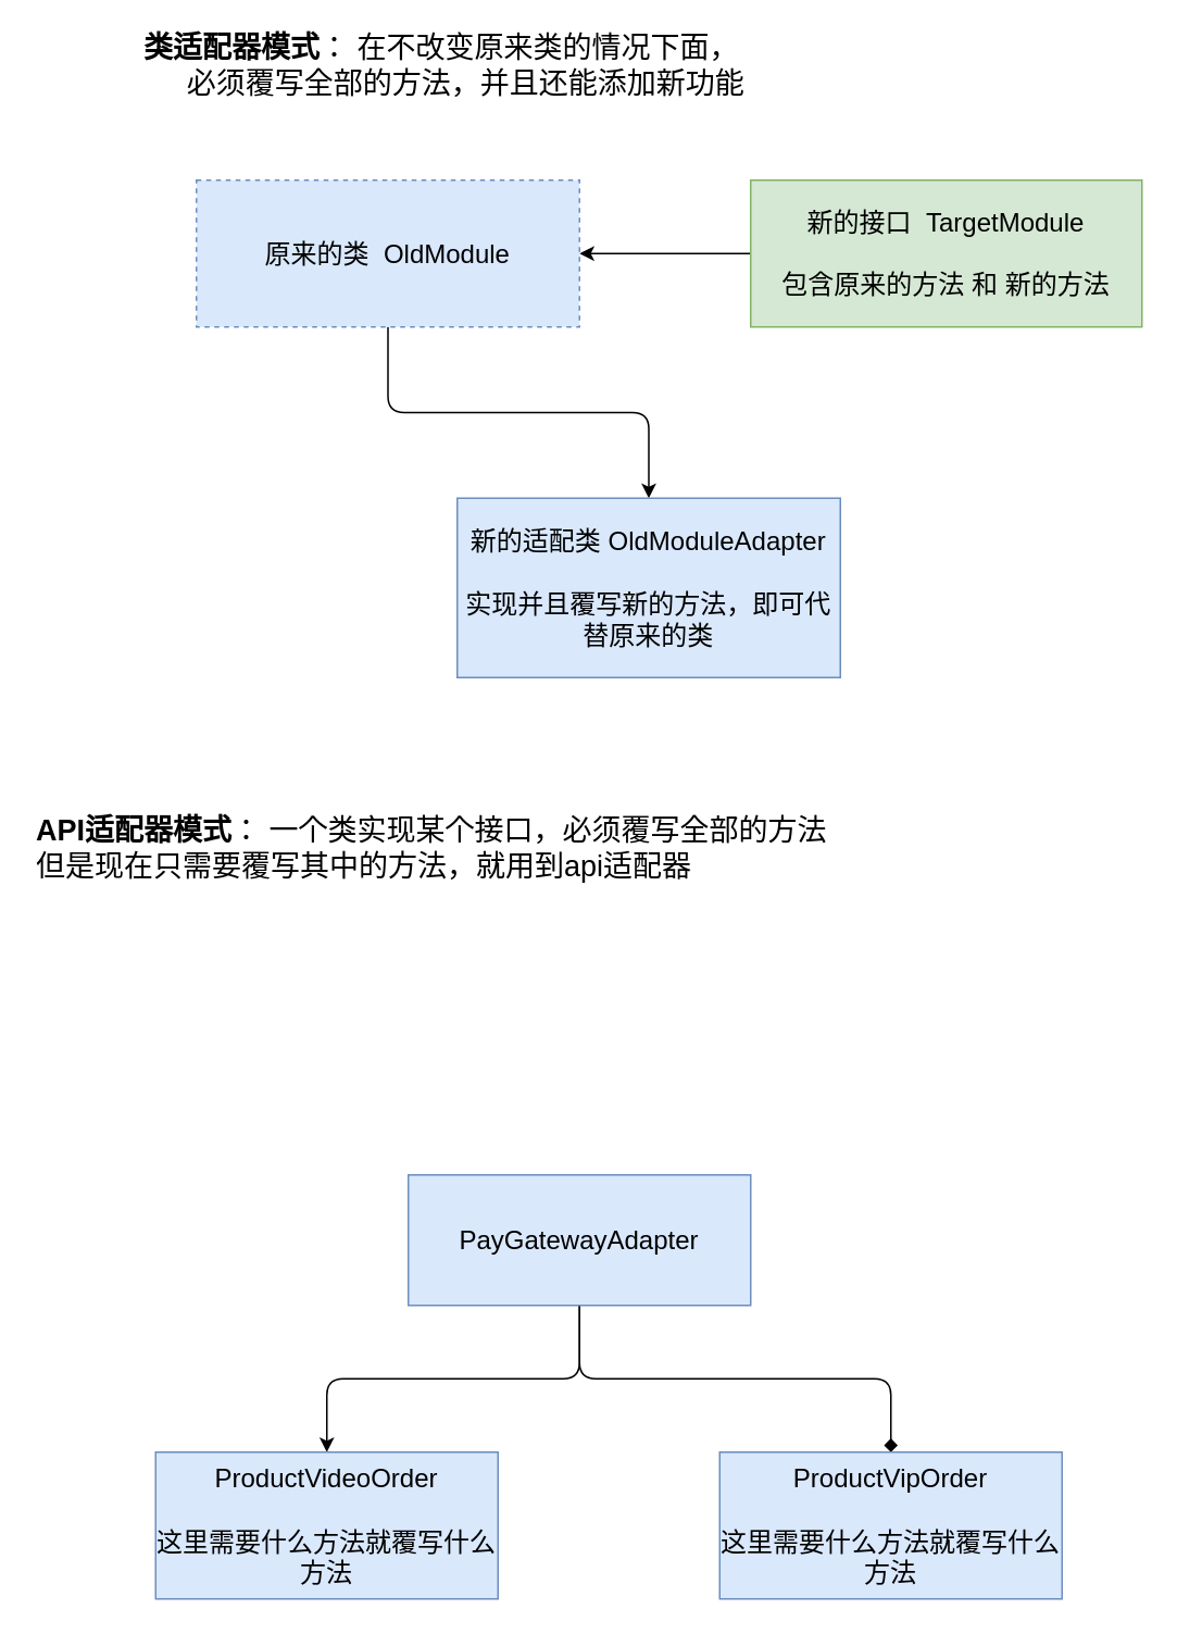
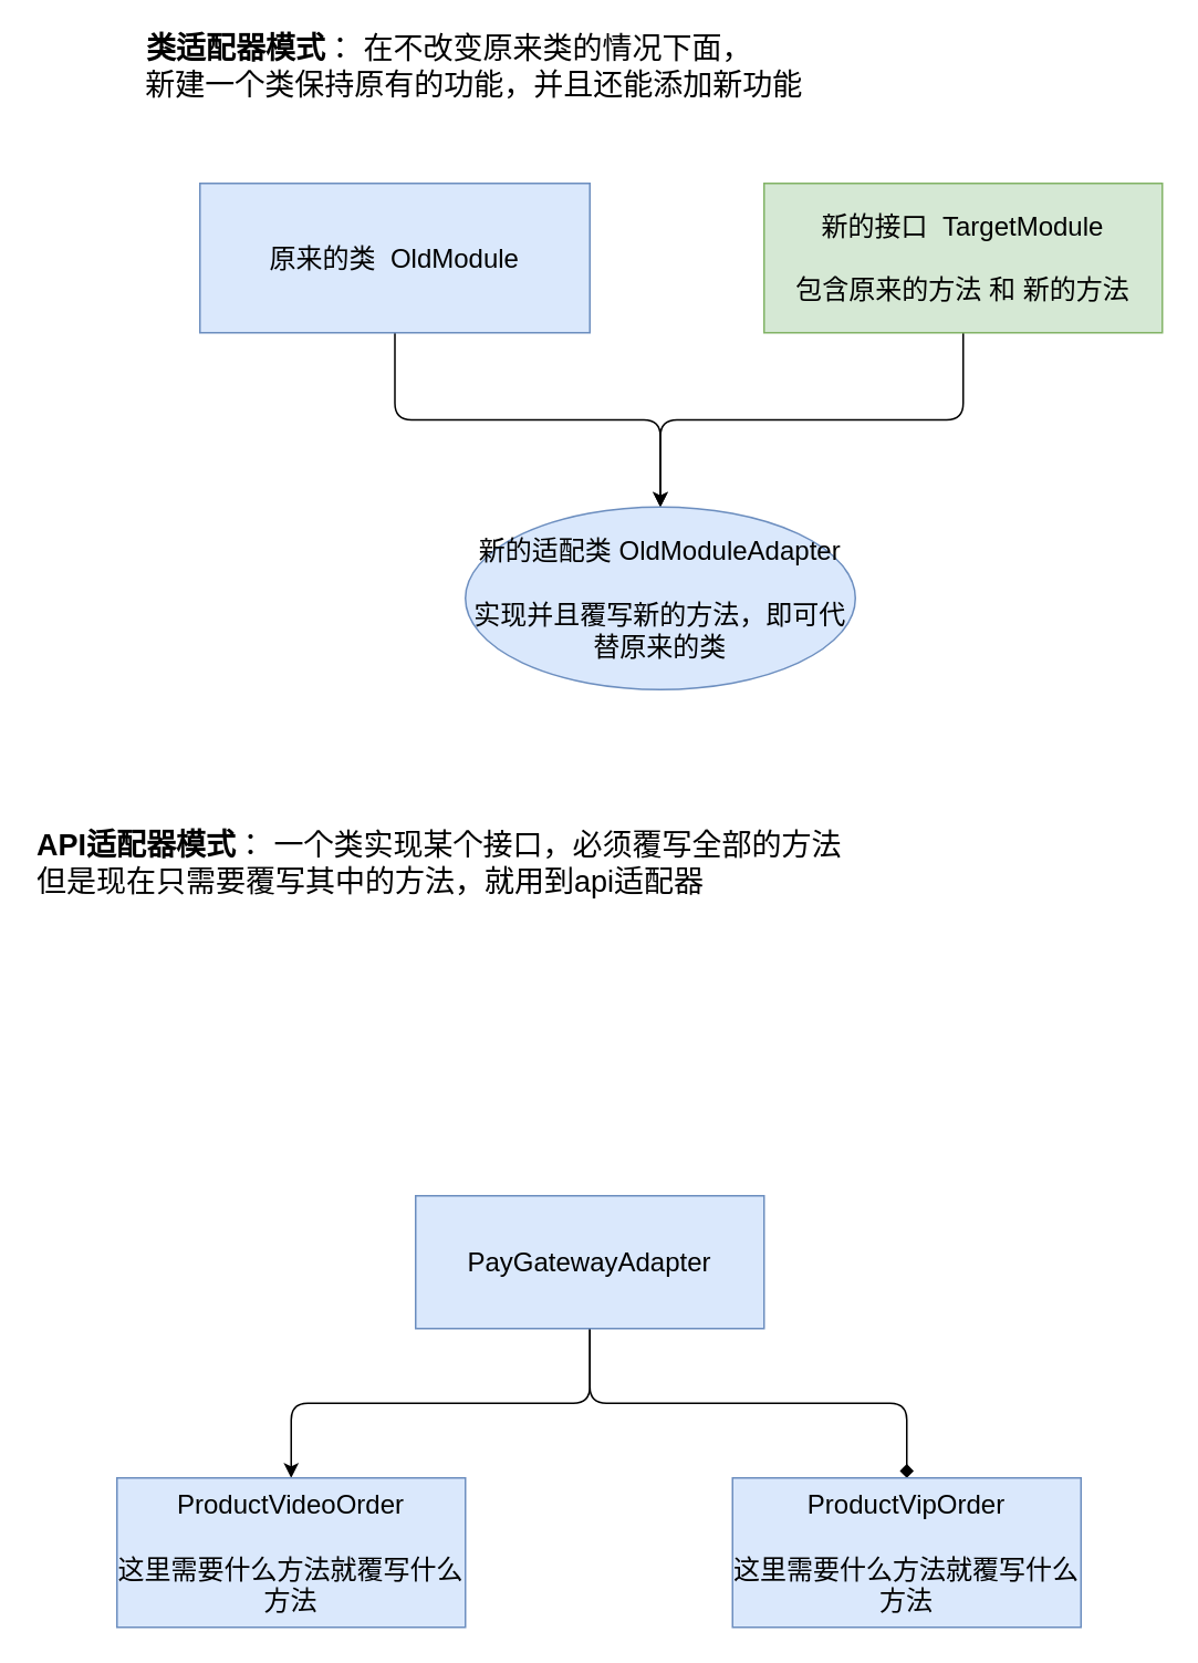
  <mxCell id="0" />
  <mxCell id="1" parent="0" />
- <mxCell id="2" value="&lt;span style=&quot;font-size: 18px&quot;&gt;&lt;b&gt;类适配器模式&lt;/b&gt;： 在不改变原来类的情况下面，&lt;br&gt;&amp;nbsp; &amp;nbsp; &amp;nbsp; &amp;nbsp; 必须覆写全部的方法，并且还能添加新功能&amp;nbsp;&amp;nbsp;&lt;/span&gt;" style="text;html=1;align=center;verticalAlign=middle;resizable=0;points=[];autosize=1;" vertex="1" parent="1"><mxGeometry x="40" y="20" width="460" height="40" as="geometry" /></mxCell>
- <mxCell id="3" style="edgeStyle=orthogonalEdgeStyle;rounded=1;orthogonalLoop=1;jettySize=auto;html=1;" edge="1" parent="1" source="4" target="6"><mxGeometry relative="1" as="geometry" /></mxCell>
+ <mxCell id="2" value="&lt;span style=&quot;font-size: 18px&quot;&gt;&lt;b&gt;类适配器模式&lt;/b&gt;： 在不改变原来类的情况下面，&lt;br&gt;&amp;nbsp; &amp;nbsp; &amp;nbsp; &amp;nbsp; 新建一个类保持原有的功能，并且还能添加新功能&amp;nbsp;&amp;nbsp;&lt;/span&gt;" style="text;html=1;align=center;verticalAlign=middle;resizable=0;points=[];autosize=1;" vertex="1" parent="1"><mxGeometry x="40" y="20" width="460" height="40" as="geometry" /></mxCell>
+ <mxCell id="3" style="edgeStyle=orthogonalEdgeStyle;rounded=1;orthogonalLoop=1;jettySize=auto;html=1;" edge="1" parent="1" source="4" target="7"><mxGeometry relative="1" as="geometry" /></mxCell>
  <mxCell id="4" value="&lt;font style=&quot;font-size: 16px&quot;&gt;新的接口&amp;nbsp; TargetModule&lt;br&gt;&lt;br&gt;包含原来的方法 和 新的方法&lt;br&gt;&lt;/font&gt;" style="rounded=0;whiteSpace=wrap;html=1;fillColor=#d5e8d4;strokeColor=#82b366;" vertex="1" parent="1"><mxGeometry x="460" y="110" width="240" height="90" as="geometry" /></mxCell>
  <mxCell id="5" style="edgeStyle=orthogonalEdgeStyle;rounded=1;orthogonalLoop=1;jettySize=auto;html=1;" edge="1" parent="1" source="6" target="7"><mxGeometry relative="1" as="geometry" /></mxCell>
- <mxCell id="6" value="&lt;font style=&quot;font-size: 16px&quot;&gt;原来的类&amp;nbsp; OldModule&lt;/font&gt;" style="rounded=0;whiteSpace=wrap;html=1;fillColor=#dae8fc;strokeColor=#6c8ebf;dashed=1;" vertex="1" parent="1"><mxGeometry x="120" y="110" width="235" height="90" as="geometry" /></mxCell>
- <mxCell id="7" value="&lt;font style=&quot;font-size: 16px&quot;&gt;新的适配类 OldModuleAdapter&lt;br&gt;&lt;br&gt;实现并且覆写新的方法，即可代替原来的类&lt;br&gt;&lt;/font&gt;" style="rounded=0;whiteSpace=wrap;html=1;fillColor=#dae8fc;strokeColor=#6c8ebf;" vertex="1" parent="1"><mxGeometry x="280" y="305" width="235" height="110" as="geometry" /></mxCell>
+ <mxCell id="6" value="&lt;font style=&quot;font-size: 16px&quot;&gt;原来的类&amp;nbsp; OldModule&lt;/font&gt;" style="rounded=0;whiteSpace=wrap;html=1;fillColor=#dae8fc;strokeColor=#6c8ebf;" vertex="1" parent="1"><mxGeometry x="120" y="110" width="235" height="90" as="geometry" /></mxCell>
+ <mxCell id="7" value="&lt;font style=&quot;font-size: 16px&quot;&gt;新的适配类 OldModuleAdapter&lt;br&gt;&lt;br&gt;实现并且覆写新的方法，即可代替原来的类&lt;br&gt;&lt;/font&gt;" style="ellipse;whiteSpace=wrap;html=1;fillColor=#dae8fc;strokeColor=#6c8ebf;" vertex="1" parent="1"><mxGeometry x="280" y="305" width="235" height="110" as="geometry" /></mxCell>
  <mxCell id="8" value="&lt;span style=&quot;font-size: 18px&quot;&gt;&lt;b&gt;API适配器模式&lt;/b&gt;： 一个类实现某个接口，必须覆写全部的方法&lt;br&gt;但是现在只需要覆写其中的方法，就用到api适配器&amp;nbsp;&amp;nbsp;&lt;/span&gt;" style="text;html=1;align=left;verticalAlign=middle;resizable=0;points=[];autosize=1;" vertex="1" parent="1"><mxGeometry x="20" y="500" width="500" height="40" as="geometry" /></mxCell>
  <mxCell id="9" style="edgeStyle=orthogonalEdgeStyle;rounded=1;orthogonalLoop=1;jettySize=auto;html=1;exitX=0.5;exitY=1;exitDx=0;exitDy=0;" edge="1" parent="1" source="11" target="12"><mxGeometry relative="1" as="geometry" /></mxCell>
  <mxCell id="10" style="edgeStyle=orthogonalEdgeStyle;rounded=1;orthogonalLoop=1;jettySize=auto;html=1;endArrow=diamond;" edge="1" parent="1" source="11" target="13"><mxGeometry relative="1" as="geometry" /></mxCell>
  <mxCell id="11" value="&lt;font style=&quot;font-size: 16px&quot;&gt;PayGatewayAdapter&lt;/font&gt;" style="rounded=0;whiteSpace=wrap;html=1;fillColor=#dae8fc;strokeColor=#6c8ebf;" vertex="1" parent="1"><mxGeometry x="250" y="720" width="210" height="80" as="geometry" /></mxCell>
- <mxCell id="12" value="&lt;font style=&quot;font-size: 16px&quot;&gt;ProductVideoOrder&lt;br&gt;&lt;br&gt;这里需要什么方法就覆写什么方法&lt;br&gt;&lt;/font&gt;" style="rounded=0;whiteSpace=wrap;html=1;fillColor=#dae8fc;strokeColor=#6c8ebf;" vertex="1" parent="1"><mxGeometry x="95" y="890" width="210" height="90" as="geometry" /></mxCell>
+ <mxCell id="12" value="&lt;font style=&quot;font-size: 16px&quot;&gt;ProductVideoOrder&lt;br&gt;&lt;br&gt;这里需要什么方法就覆写什么方法&lt;br&gt;&lt;/font&gt;" style="rounded=0;whiteSpace=wrap;html=1;fillColor=#dae8fc;strokeColor=#6c8ebf;" vertex="1" parent="1"><mxGeometry x="70" y="890" width="210" height="90" as="geometry" /></mxCell>
  <mxCell id="13" value="&lt;span style=&quot;font-size: 16px&quot;&gt;ProductVipOrder&lt;br&gt;&lt;br&gt;&lt;/span&gt;&lt;span style=&quot;font-size: 16px&quot;&gt;这里需要什么方法就覆写什么方法&lt;/span&gt;&lt;span style=&quot;font-size: 16px&quot;&gt;&lt;br&gt;&lt;/span&gt;" style="rounded=0;whiteSpace=wrap;html=1;fillColor=#dae8fc;strokeColor=#6c8ebf;" vertex="1" parent="1"><mxGeometry x="441" y="890" width="210" height="90" as="geometry" /></mxCell>
